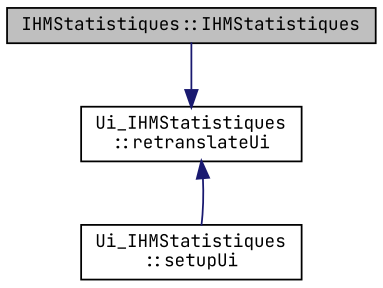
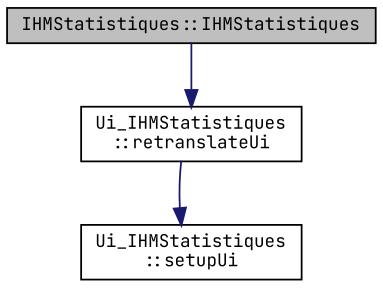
  digraph {
    fontname="JetBrains Mono"
    rankdir=TB
    node [color=black fillcolor=white fontname="JetBrains Mono" fontsize=10 shape=record style=filled]
    edge [color=midnightblue fontname="JetBrains Mono" fontsize=10 labelfontname=Helvetica labelfontsize=10 style=solid]
    n1 [fillcolor=grey75 fontcolor=black height=0.2 label="IHMStatistiques::IHMStatistiques" width=0.4]
    n2 [height=0.2 label="Ui_IHMStatistiques\l::retranslateUi" width=0.4]
    n3 [height=0.2 label="Ui_IHMStatistiques\l::setupUi" width=0.4]
    n1 -> n2
-   n3 -> n2
+   n2 -> n3
  }
